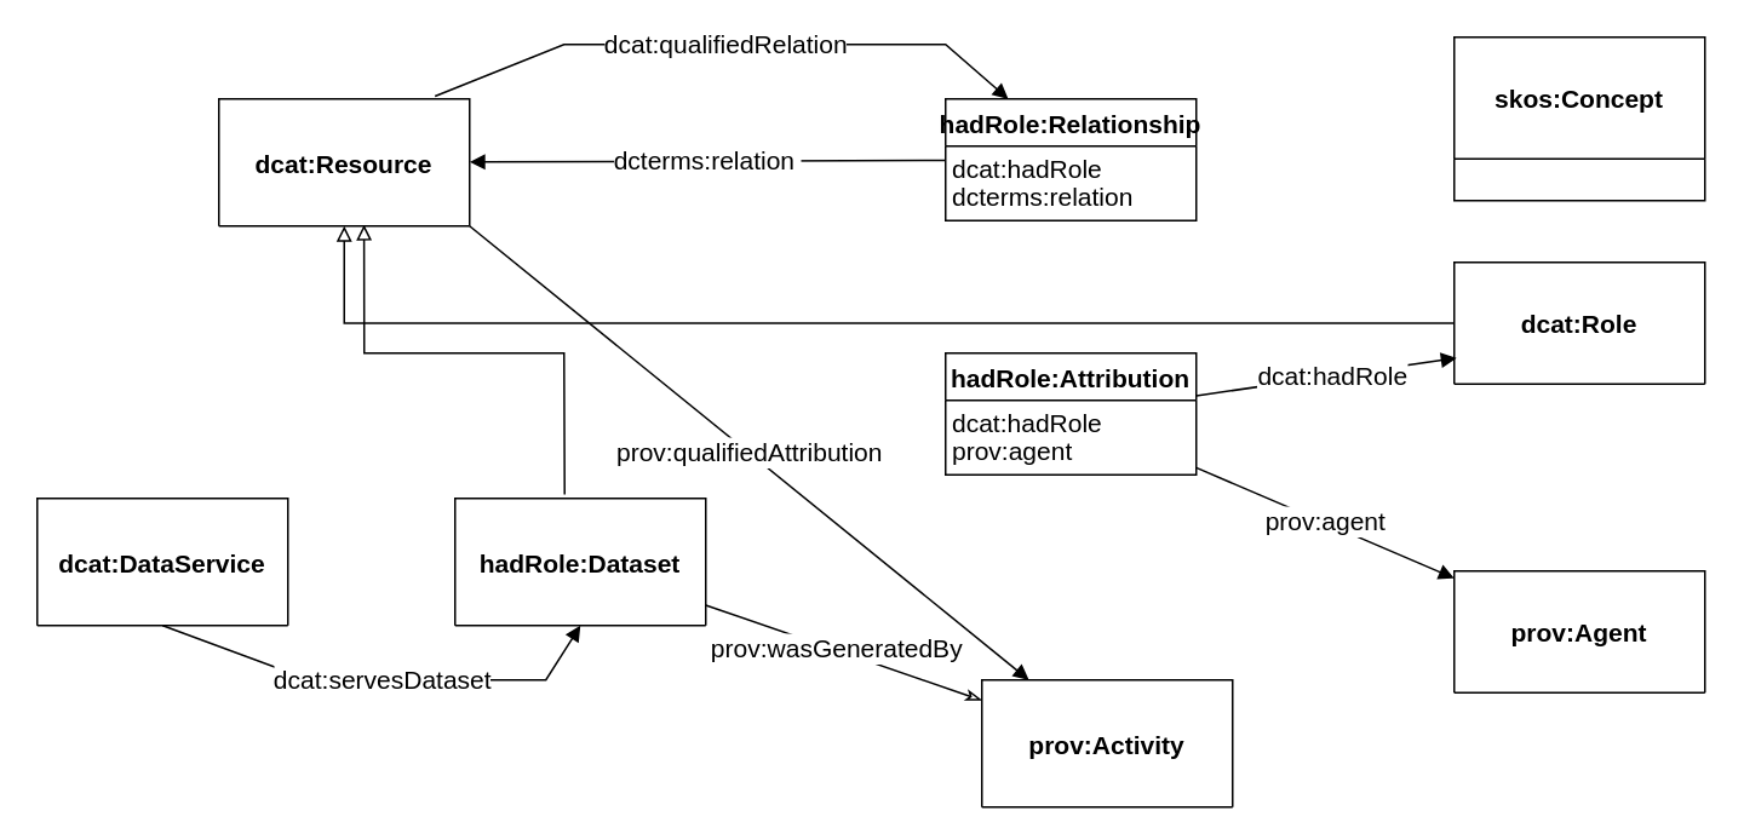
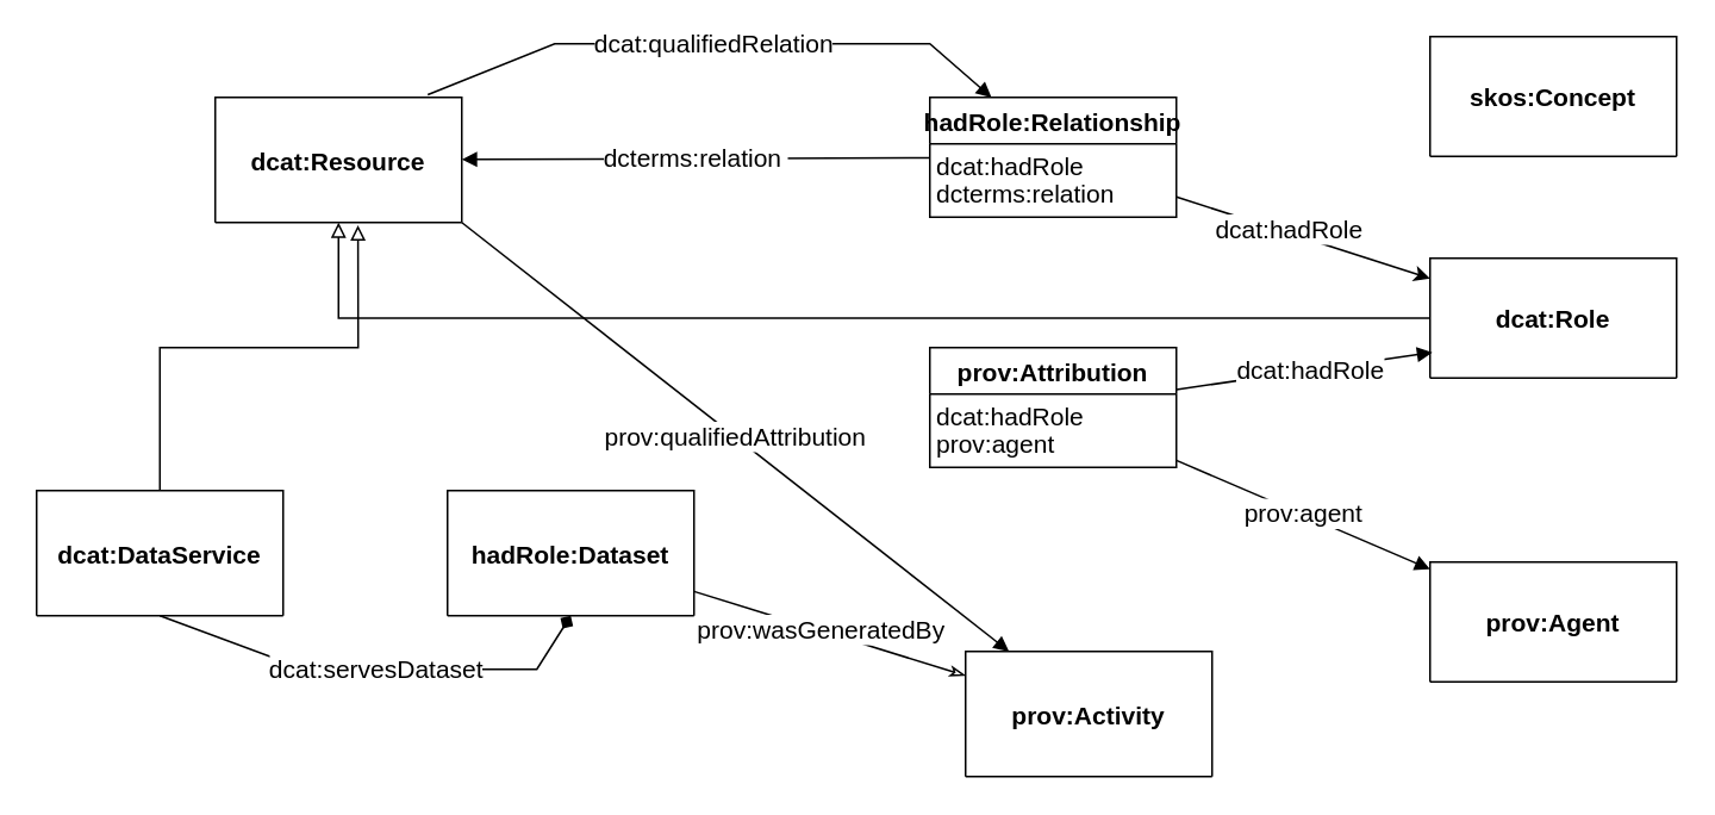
  <mxCell id="0" />
  <mxCell id="1" parent="0" />
+ <mxCell id="2" value="" style="rounded=0;orthogonalLoop=1;jettySize=auto;html=1;" parent="1" source="5" target="9" edge="1"><mxGeometry relative="1" as="geometry" /></mxCell>
+ <mxCell id="3" value="dcat:hadRole" style="edgeLabel;html=1;align=center;verticalAlign=middle;resizable=0;points=[];fontSize=14;" parent="2" vertex="1" connectable="0"><mxGeometry x="-0.133" y="2" relative="1" as="geometry"><mxPoint as="offset" /></mxGeometry></mxCell>
  <mxCell id="4" value="dcterms:relation&amp;nbsp;" style="edgeStyle=none;rounded=0;orthogonalLoop=1;jettySize=auto;html=1;endArrow=block;endFill=1;fontSize=14;" parent="1" source="5" target="22" edge="1"><mxGeometry relative="1" as="geometry" /></mxCell>
  <mxCell id="5" value="hadRole:Relationship" style="swimlane;fontStyle=1;childLayout=stackLayout;horizontal=1;startSize=26;horizontalStack=0;resizeParent=1;resizeParentMax=0;resizeLast=0;collapsible=1;marginBottom=0;spacing=0;fontSize=14;" parent="1" vertex="1"><mxGeometry x="520" y="54" width="138" height="67" as="geometry" /></mxCell>
  <mxCell id="6" value="dcat:hadRole" style="text;strokeColor=none;fillColor=none;align=left;verticalAlign=top;spacingLeft=4;spacingRight=4;overflow=hidden;rotatable=0;points=[[0,0.5],[1,0.5]];portConstraint=eastwest;fontStyle=0;spacing=0;fontSize=14;" parent="5" vertex="1"><mxGeometry y="26" width="138" height="15" as="geometry" /></mxCell>
  <mxCell id="7" value="dcterms:relation" style="text;strokeColor=none;fillColor=none;align=left;verticalAlign=top;spacingLeft=4;spacingRight=4;overflow=hidden;rotatable=0;points=[[0,0.5],[1,0.5]];portConstraint=eastwest;fontStyle=0;spacing=0;fontSize=14;" parent="5" vertex="1"><mxGeometry y="41" width="138" height="26" as="geometry" /></mxCell>
  <mxCell id="8" value="" style="edgeStyle=orthogonalEdgeStyle;rounded=0;orthogonalLoop=1;jettySize=auto;html=1;endArrow=block;endFill=0;" parent="1" source="9" target="22" edge="1"><mxGeometry relative="1" as="geometry" /></mxCell>
  <mxCell id="9" value="dcat:Role" style="swimlane;fontStyle=1;childLayout=stackLayout;horizontal=1;startSize=67;horizontalStack=0;resizeParent=1;resizeParentMax=0;resizeLast=0;collapsible=1;marginBottom=0;spacing=0;fontSize=14;" parent="1" vertex="1"><mxGeometry x="800" y="144" width="138" height="67" as="geometry" /></mxCell>
- <mxCell id="10" value="skos:Concept" style="swimlane;fontStyle=1;childLayout=stackLayout;horizontal=1;startSize=67;horizontalStack=0;resizeParent=1;resizeParentMax=0;resizeLast=0;collapsible=1;marginBottom=0;spacing=0;fontSize=14;" parent="1" vertex="1"><mxGeometry x="800" y="20" width="138" height="90" as="geometry" /></mxCell>
+ <mxCell id="10" value="skos:Concept" style="swimlane;fontStyle=1;childLayout=stackLayout;horizontal=1;startSize=67;horizontalStack=0;resizeParent=1;resizeParentMax=0;resizeLast=0;collapsible=1;marginBottom=0;spacing=0;fontSize=14;" parent="1" vertex="1"><mxGeometry x="800" y="20" width="138" height="67" as="geometry" /></mxCell>
  <mxCell id="11" style="rounded=0;orthogonalLoop=1;jettySize=auto;html=1;entryX=0.009;entryY=0.065;entryDx=0;entryDy=0;entryPerimeter=0;endArrow=block;endFill=1;" parent="1" source="14" edge="1"><mxGeometry relative="1" as="geometry"><mxPoint x="801.242" y="196.69" as="targetPoint" /></mxGeometry></mxCell>
  <mxCell id="12" value="dcat:hadRole" style="edgeLabel;html=1;align=center;verticalAlign=middle;resizable=0;points=[];fontSize=14;" parent="11" vertex="1" connectable="0"><mxGeometry x="0.042" relative="1" as="geometry"><mxPoint as="offset" /></mxGeometry></mxCell>
  <mxCell id="13" value="prov:agent" style="edgeStyle=none;rounded=0;orthogonalLoop=1;jettySize=auto;html=1;endArrow=block;endFill=1;fontSize=14;" parent="1" source="14" target="17" edge="1"><mxGeometry relative="1" as="geometry" /></mxCell>
- <mxCell id="14" value="hadRole:Attribution" style="swimlane;fontStyle=1;childLayout=stackLayout;horizontal=1;startSize=26;horizontalStack=0;resizeParent=1;resizeParentMax=0;resizeLast=0;collapsible=1;marginBottom=0;spacing=0;fontSize=14;" parent="1" vertex="1"><mxGeometry x="520" y="194" width="138" height="67" as="geometry" /></mxCell>
+ <mxCell id="14" value="prov:Attribution" style="swimlane;fontStyle=1;childLayout=stackLayout;horizontal=1;startSize=26;horizontalStack=0;resizeParent=1;resizeParentMax=0;resizeLast=0;collapsible=1;marginBottom=0;spacing=0;fontSize=14;" parent="1" vertex="1"><mxGeometry x="520" y="194" width="138" height="67" as="geometry" /></mxCell>
  <mxCell id="15" value="dcat:hadRole" style="text;strokeColor=none;fillColor=none;align=left;verticalAlign=top;spacingLeft=4;spacingRight=4;overflow=hidden;rotatable=0;points=[[0,0.5],[1,0.5]];portConstraint=eastwest;fontStyle=0;spacing=0;fontSize=14;" parent="14" vertex="1"><mxGeometry y="26" width="138" height="15" as="geometry" /></mxCell>
  <mxCell id="16" value="prov:agent" style="text;strokeColor=none;fillColor=none;align=left;verticalAlign=top;spacingLeft=4;spacingRight=4;overflow=hidden;rotatable=0;points=[[0,0.5],[1,0.5]];portConstraint=eastwest;fontStyle=0;spacing=0;fontSize=14;" parent="14" vertex="1"><mxGeometry y="41" width="138" height="26" as="geometry" /></mxCell>
  <mxCell id="17" value="prov:Agent" style="swimlane;fontStyle=1;childLayout=stackLayout;horizontal=1;startSize=67;horizontalStack=0;resizeParent=1;resizeParentMax=0;resizeLast=0;collapsible=1;marginBottom=0;spacing=0;fontSize=14;" parent="1" vertex="1"><mxGeometry x="800" y="314" width="138" height="67" as="geometry" /></mxCell>
  <mxCell id="18" value="dcat:qualifiedRelation" style="edgeStyle=none;rounded=0;orthogonalLoop=1;jettySize=auto;html=1;exitX=0.862;exitY=-0.022;exitDx=0;exitDy=0;entryX=0.25;entryY=0;entryDx=0;entryDy=0;endArrow=block;endFill=1;fontSize=14;exitPerimeter=0;" parent="1" source="22" target="5" edge="1"><mxGeometry relative="1" as="geometry"><Array as="points"><mxPoint x="310" y="24" /><mxPoint x="520" y="24" /></Array></mxGeometry></mxCell>
  <mxCell id="19" value="prov:qualifiedAttribution" style="edgeStyle=none;rounded=0;orthogonalLoop=1;jettySize=auto;html=1;exitX=1;exitY=1;exitDx=0;exitDy=0;endArrow=block;endFill=1;fontSize=14;" parent="1" source="22" target="28" edge="1"><mxGeometry relative="1" as="geometry" /></mxCell>
- <mxCell id="21" value="" style="rounded=0;orthogonalLoop=1;jettySize=auto;html=1;endArrow=block;endFill=0;exitX=0.437;exitY=-0.031;exitDx=0;exitDy=0;entryX=0.579;entryY=0.99;entryDx=0;entryDy=0;exitPerimeter=0;entryPerimeter=0;" parent="1" source="27" target="22" edge="1"><mxGeometry relative="1" as="geometry"><Array as="points"><mxPoint x="310" y="194" /><mxPoint x="200" y="194" /></Array></mxGeometry></mxCell>
+ <mxCell id="20" value="" style="edgeStyle=none;rounded=0;orthogonalLoop=1;jettySize=auto;html=1;endArrow=none;endFill=0;startArrow=block;startFill=0;exitX=0.579;exitY=1.022;exitDx=0;exitDy=0;exitPerimeter=0;" parent="1" source="22" target="24" edge="1"><mxGeometry relative="1" as="geometry"><Array as="points"><mxPoint x="200" y="194" /><mxPoint x="89" y="194" /></Array></mxGeometry></mxCell>
  <mxCell id="22" value="dcat:Resource" style="swimlane;fontStyle=1;childLayout=stackLayout;horizontal=1;startSize=108;horizontalStack=0;resizeParent=1;resizeParentMax=0;resizeLast=0;collapsible=1;marginBottom=0;spacing=0;fontSize=14;" parent="1" vertex="1"><mxGeometry x="120" y="54" width="138" height="70" as="geometry"><mxRectangle x="-200" y="93" width="130" height="26" as="alternateBounds" /></mxGeometry></mxCell>
- <mxCell id="23" value="dcat:servesDataset" style="edgeStyle=none;rounded=0;orthogonalLoop=1;jettySize=auto;html=1;exitX=0.5;exitY=1;exitDx=0;exitDy=0;entryX=0.5;entryY=1;entryDx=0;entryDy=0;endArrow=block;endFill=1;fontSize=14;" parent="1" source="24" target="27" edge="1"><mxGeometry relative="1" as="geometry"><Array as="points"><mxPoint x="170" y="374" /><mxPoint x="300" y="374" /></Array></mxGeometry></mxCell>
+ <mxCell id="23" value="dcat:servesDataset" style="edgeStyle=none;rounded=0;orthogonalLoop=1;jettySize=auto;html=1;exitX=0.5;exitY=1;exitDx=0;exitDy=0;entryX=0.5;entryY=1;entryDx=0;entryDy=0;endArrow=diamond;endFill=1;fontSize=14;" parent="1" source="24" target="27" edge="1"><mxGeometry relative="1" as="geometry"><Array as="points"><mxPoint x="170" y="374" /><mxPoint x="300" y="374" /></Array></mxGeometry></mxCell>
  <mxCell id="24" value="dcat:DataService" style="swimlane;fontStyle=1;childLayout=stackLayout;horizontal=1;startSize=108;horizontalStack=0;resizeParent=1;resizeParentMax=0;resizeLast=0;collapsible=1;marginBottom=0;spacing=0;fontSize=14;" parent="1" vertex="1"><mxGeometry x="20" y="274" width="138" height="70" as="geometry"><mxRectangle x="-200" y="93" width="130" height="26" as="alternateBounds" /></mxGeometry></mxCell>
  <mxCell id="25" value="" style="edgeStyle=none;rounded=0;orthogonalLoop=1;jettySize=auto;html=1;startArrow=none;startFill=0;endArrow=classicThin;endFill=0;" parent="1" source="27" target="28" edge="1"><mxGeometry relative="1" as="geometry" /></mxCell>
  <mxCell id="26" value="prov:wasGeneratedBy" style="edgeLabel;html=1;align=center;verticalAlign=middle;resizable=0;points=[];fontSize=14;" parent="25" vertex="1" connectable="0"><mxGeometry x="-0.073" y="1" relative="1" as="geometry"><mxPoint as="offset" /></mxGeometry></mxCell>
  <mxCell id="27" value="hadRole:Dataset" style="swimlane;fontStyle=1;childLayout=stackLayout;horizontal=1;startSize=108;horizontalStack=0;resizeParent=1;resizeParentMax=0;resizeLast=0;collapsible=1;marginBottom=0;spacing=0;fontSize=14;" parent="1" vertex="1"><mxGeometry x="250" y="274" width="138" height="70" as="geometry"><mxRectangle x="-200" y="93" width="130" height="26" as="alternateBounds" /></mxGeometry></mxCell>
- <mxCell id="28" value="prov:Activity" style="swimlane;fontStyle=1;childLayout=stackLayout;horizontal=1;startSize=108;horizontalStack=0;resizeParent=1;resizeParentMax=0;resizeLast=0;collapsible=1;marginBottom=0;spacing=0;fontSize=14;" parent="1" vertex="1"><mxGeometry x="540" y="374" width="138" height="70" as="geometry"><mxRectangle x="-200" y="93" width="130" height="26" as="alternateBounds" /></mxGeometry></mxCell>
+ <mxCell id="28" value="prov:Activity" style="swimlane;fontStyle=1;childLayout=stackLayout;horizontal=1;startSize=108;horizontalStack=0;resizeParent=1;resizeParentMax=0;resizeLast=0;collapsible=1;marginBottom=0;spacing=0;fontSize=14;" parent="1" vertex="1"><mxGeometry x="540" y="364" width="138" height="70" as="geometry"><mxRectangle x="-200" y="93" width="130" height="26" as="alternateBounds" /></mxGeometry></mxCell>
